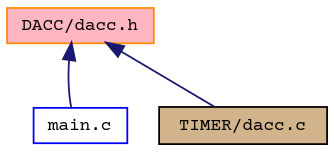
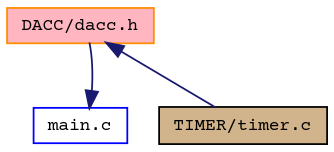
  digraph {
    fontname="Courier Prime"
    node [fontname="Courier Prime" fontsize=10 shape=record style=filled]
    edge [color=midnightblue dir=back fontname="Courier Prime" fontsize=10 labelfontname=Helvetica labelfontsize=10 style=solid]
    n1 [color=darkorange fillcolor=lightpink fontcolor=black height=0.2 label="DACC/dacc.h" width=0.4]
    n2 [color=blue fillcolor=white height=0.2 label="main.c" width=0.4]
-   n3 [color=black fillcolor=tan height=0.2 label="TIMER/dacc.c" width=0.4]
-   n1 -> n2
+   n3 [color=black fillcolor=tan height=0.2 label="TIMER/timer.c" width=0.4]
+   n2 -> n1
    n1 -> n3
  }
